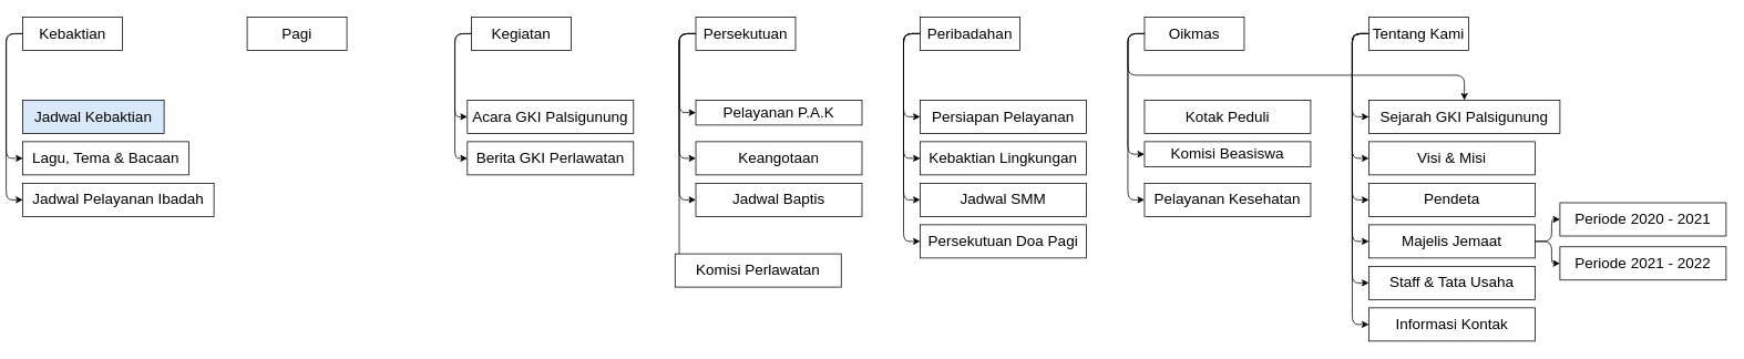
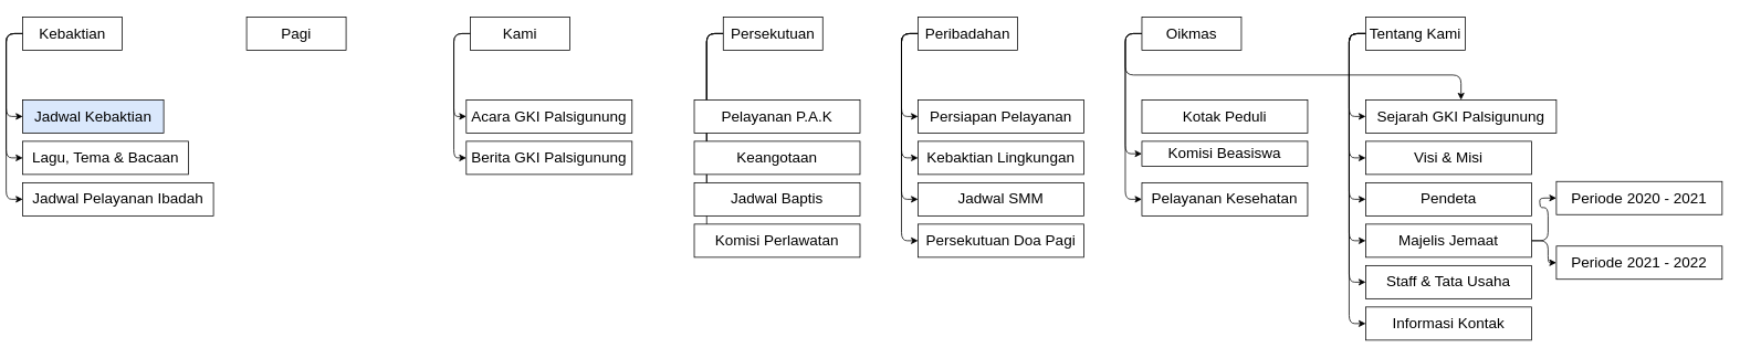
  <mxCell id="0" />
  <mxCell id="1" parent="0" />
+ <mxCell id="2" style="edgeStyle=orthogonalEdgeStyle;orthogonalLoop=1;jettySize=auto;html=1;exitX=0;exitY=0.5;exitDx=0;exitDy=0;entryX=0;entryY=0.5;entryDx=0;entryDy=0;fontSize=18;" parent="1" source="5" target="31" edge="1"><mxGeometry relative="1" as="geometry" /></mxCell>
  <mxCell id="3" style="edgeStyle=orthogonalEdgeStyle;orthogonalLoop=1;jettySize=auto;html=1;exitX=0;exitY=0.5;exitDx=0;exitDy=0;entryX=0;entryY=0.5;entryDx=0;entryDy=0;fontSize=18;" parent="1" source="5" target="32" edge="1"><mxGeometry relative="1" as="geometry" /></mxCell>
  <mxCell id="4" style="edgeStyle=orthogonalEdgeStyle;orthogonalLoop=1;jettySize=auto;html=1;exitX=0;exitY=0.5;exitDx=0;exitDy=0;entryX=0;entryY=0.5;entryDx=0;entryDy=0;fontSize=18;" parent="1" source="5" target="33" edge="1"><mxGeometry relative="1" as="geometry" /></mxCell>
  <mxCell id="5" value="&lt;font style=&quot;font-size: 18px&quot;&gt;Kebaktian&lt;/font&gt;" style="whiteSpace=wrap;html=1;rounded=0;" parent="1" vertex="1"><mxGeometry x="20" y="20" width="120" height="40" as="geometry" /></mxCell>
  <mxCell id="6" value="&lt;font style=&quot;font-size: 18px&quot;&gt;Pagi&lt;/font&gt;" style="whiteSpace=wrap;html=1;rounded=0;" parent="1" vertex="1"><mxGeometry x="290" y="20" width="120" height="40" as="geometry" /></mxCell>
  <mxCell id="7" style="edgeStyle=orthogonalEdgeStyle;orthogonalLoop=1;jettySize=auto;html=1;exitX=0;exitY=0.5;exitDx=0;exitDy=0;entryX=0;entryY=0.5;entryDx=0;entryDy=0;fontSize=18;" parent="1" source="9" target="34" edge="1"><mxGeometry relative="1" as="geometry" /></mxCell>
  <mxCell id="8" style="edgeStyle=orthogonalEdgeStyle;orthogonalLoop=1;jettySize=auto;html=1;exitX=0;exitY=0.5;exitDx=0;exitDy=0;entryX=0;entryY=0.5;entryDx=0;entryDy=0;fontSize=18;" parent="1" source="9" target="35" edge="1"><mxGeometry relative="1" as="geometry" /></mxCell>
- <mxCell id="9" value="&lt;font style=&quot;font-size: 18px&quot;&gt;Kegiatan&lt;/font&gt;" style="whiteSpace=wrap;html=1;rounded=0;" parent="1" vertex="1"><mxGeometry x="560" y="20" width="120" height="40" as="geometry" /></mxCell>
+ <mxCell id="9" value="&lt;font style=&quot;font-size: 18px&quot;&gt;Kami&lt;/font&gt;" style="whiteSpace=wrap;html=1;rounded=0;" parent="1" vertex="1"><mxGeometry x="560" y="20" width="120" height="40" as="geometry" /></mxCell>
  <mxCell id="10" style="edgeStyle=orthogonalEdgeStyle;orthogonalLoop=1;jettySize=auto;html=1;exitX=0;exitY=0.5;exitDx=0;exitDy=0;entryX=0;entryY=0.5;entryDx=0;entryDy=0;fontSize=18;" parent="1" source="14" target="36" edge="1"><mxGeometry relative="1" as="geometry" /></mxCell>
  <mxCell id="11" style="edgeStyle=orthogonalEdgeStyle;orthogonalLoop=1;jettySize=auto;html=1;exitX=0;exitY=0.5;exitDx=0;exitDy=0;entryX=0;entryY=0.5;entryDx=0;entryDy=0;fontSize=18;" parent="1" source="14" target="37" edge="1"><mxGeometry relative="1" as="geometry" /></mxCell>
  <mxCell id="12" style="edgeStyle=orthogonalEdgeStyle;orthogonalLoop=1;jettySize=auto;html=1;exitX=0;exitY=0.5;exitDx=0;exitDy=0;entryX=0;entryY=0.5;entryDx=0;entryDy=0;fontSize=18;" parent="1" source="14" target="38" edge="1"><mxGeometry relative="1" as="geometry" /></mxCell>
  <mxCell id="13" style="edgeStyle=orthogonalEdgeStyle;orthogonalLoop=1;jettySize=auto;html=1;exitX=0;exitY=0.5;exitDx=0;exitDy=0;entryX=0;entryY=0.5;entryDx=0;entryDy=0;fontSize=18;" parent="1" source="14" target="39" edge="1"><mxGeometry relative="1" as="geometry" /></mxCell>
- <mxCell id="14" value="&lt;font style=&quot;font-size: 18px&quot;&gt;Persekutuan&lt;/font&gt;" style="whiteSpace=wrap;html=1;rounded=0;" parent="1" vertex="1"><mxGeometry x="830" y="20" width="120" height="40" as="geometry" /></mxCell>
+ <mxCell id="14" value="&lt;font style=&quot;font-size: 18px&quot;&gt;Persekutuan&lt;/font&gt;" style="whiteSpace=wrap;html=1;rounded=0;" parent="1" vertex="1"><mxGeometry x="865" y="20" width="120" height="40" as="geometry" /></mxCell>
  <mxCell id="15" style="edgeStyle=orthogonalEdgeStyle;orthogonalLoop=1;jettySize=auto;html=1;exitX=0;exitY=0.5;exitDx=0;exitDy=0;entryX=0;entryY=0.5;entryDx=0;entryDy=0;fontSize=18;" parent="1" source="19" target="40" edge="1"><mxGeometry relative="1" as="geometry" /></mxCell>
  <mxCell id="16" style="edgeStyle=orthogonalEdgeStyle;orthogonalLoop=1;jettySize=auto;html=1;exitX=0;exitY=0.5;exitDx=0;exitDy=0;entryX=0;entryY=0.5;entryDx=0;entryDy=0;fontSize=18;" parent="1" source="19" target="41" edge="1"><mxGeometry relative="1" as="geometry" /></mxCell>
  <mxCell id="17" style="edgeStyle=orthogonalEdgeStyle;orthogonalLoop=1;jettySize=auto;html=1;exitX=0;exitY=0.5;exitDx=0;exitDy=0;entryX=0;entryY=0.5;entryDx=0;entryDy=0;fontSize=18;" parent="1" source="19" target="42" edge="1"><mxGeometry relative="1" as="geometry" /></mxCell>
  <mxCell id="18" style="edgeStyle=orthogonalEdgeStyle;orthogonalLoop=1;jettySize=auto;html=1;exitX=0;exitY=0.5;exitDx=0;exitDy=0;entryX=0;entryY=0.5;entryDx=0;entryDy=0;fontSize=18;" parent="1" source="19" target="43" edge="1"><mxGeometry relative="1" as="geometry" /></mxCell>
  <mxCell id="19" value="&lt;font style=&quot;font-size: 18px&quot;&gt;Peribadahan&lt;/font&gt;" style="whiteSpace=wrap;html=1;rounded=0;" parent="1" vertex="1"><mxGeometry x="1100" y="20" width="120" height="40" as="geometry" /></mxCell>
  <mxCell id="20" style="edgeStyle=orthogonalEdgeStyle;orthogonalLoop=1;jettySize=auto;html=1;exitX=0;exitY=0.5;exitDx=0;exitDy=0;fontSize=18;" parent="1" source="23" target="47" edge="1"><mxGeometry relative="1" as="geometry" /></mxCell>
  <mxCell id="21" style="edgeStyle=orthogonalEdgeStyle;orthogonalLoop=1;jettySize=auto;html=1;exitX=0;exitY=0.5;exitDx=0;exitDy=0;entryX=0;entryY=0.5;entryDx=0;entryDy=0;fontSize=18;" parent="1" source="23" target="45" edge="1"><mxGeometry relative="1" as="geometry" /></mxCell>
  <mxCell id="22" style="edgeStyle=orthogonalEdgeStyle;orthogonalLoop=1;jettySize=auto;html=1;exitX=0;exitY=0.5;exitDx=0;exitDy=0;entryX=0;entryY=0.5;entryDx=0;entryDy=0;fontSize=18;" parent="1" source="23" target="46" edge="1"><mxGeometry relative="1" as="geometry" /></mxCell>
  <mxCell id="23" value="&lt;font style=&quot;font-size: 18px&quot;&gt;Oikmas&lt;/font&gt;" style="whiteSpace=wrap;html=1;rounded=0;" parent="1" vertex="1"><mxGeometry x="1370" y="20" width="120" height="40" as="geometry" /></mxCell>
  <mxCell id="24" style="edgeStyle=orthogonalEdgeStyle;orthogonalLoop=1;jettySize=auto;html=1;exitX=0;exitY=0.5;exitDx=0;exitDy=0;entryX=0;entryY=0.5;entryDx=0;entryDy=0;fontSize=18;" parent="1" source="30" target="47" edge="1"><mxGeometry relative="1" as="geometry" /></mxCell>
  <mxCell id="25" style="edgeStyle=orthogonalEdgeStyle;orthogonalLoop=1;jettySize=auto;html=1;exitX=0;exitY=0.5;exitDx=0;exitDy=0;entryX=0;entryY=0.5;entryDx=0;entryDy=0;fontSize=18;" parent="1" source="30" target="48" edge="1"><mxGeometry relative="1" as="geometry" /></mxCell>
  <mxCell id="26" style="edgeStyle=orthogonalEdgeStyle;orthogonalLoop=1;jettySize=auto;html=1;exitX=0;exitY=0.5;exitDx=0;exitDy=0;entryX=0;entryY=0.5;entryDx=0;entryDy=0;fontSize=18;" parent="1" source="30" target="49" edge="1"><mxGeometry relative="1" as="geometry" /></mxCell>
  <mxCell id="27" style="edgeStyle=orthogonalEdgeStyle;orthogonalLoop=1;jettySize=auto;html=1;exitX=0;exitY=0.5;exitDx=0;exitDy=0;entryX=0;entryY=0.5;entryDx=0;entryDy=0;fontSize=18;" parent="1" source="30" target="52" edge="1"><mxGeometry relative="1" as="geometry" /></mxCell>
  <mxCell id="28" style="edgeStyle=orthogonalEdgeStyle;orthogonalLoop=1;jettySize=auto;html=1;exitX=0;exitY=0.5;exitDx=0;exitDy=0;entryX=0;entryY=0.5;entryDx=0;entryDy=0;fontSize=18;" parent="1" source="30" target="53" edge="1"><mxGeometry relative="1" as="geometry" /></mxCell>
  <mxCell id="29" style="edgeStyle=orthogonalEdgeStyle;orthogonalLoop=1;jettySize=auto;html=1;exitX=0;exitY=0.5;exitDx=0;exitDy=0;entryX=0;entryY=0.5;entryDx=0;entryDy=0;fontSize=18;" parent="1" source="30" target="54" edge="1"><mxGeometry relative="1" as="geometry" /></mxCell>
  <mxCell id="30" value="&lt;font style=&quot;font-size: 18px&quot;&gt;Tentang Kami&lt;/font&gt;" style="whiteSpace=wrap;html=1;rounded=0;" parent="1" vertex="1"><mxGeometry x="1640" y="20" width="120" height="40" as="geometry" /></mxCell>
  <mxCell id="31" value="&lt;font style=&quot;font-size: 18px&quot;&gt;Jadwal Kebaktian&lt;/font&gt;" style="whiteSpace=wrap;html=1;rounded=0;fillColor=#dae8fc;" parent="1" vertex="1"><mxGeometry x="20" y="120" width="170" height="40" as="geometry" /></mxCell>
  <mxCell id="32" value="&lt;font style=&quot;font-size: 18px&quot;&gt;Lagu, Tema &amp;amp; Bacaan&lt;/font&gt;" style="whiteSpace=wrap;html=1;rounded=0;" parent="1" vertex="1"><mxGeometry x="20" y="170" width="200" height="40" as="geometry" /></mxCell>
  <mxCell id="33" value="&lt;font style=&quot;font-size: 18px&quot;&gt;Jadwal Pelayanan Ibadah&lt;/font&gt;" style="whiteSpace=wrap;html=1;rounded=0;" parent="1" vertex="1"><mxGeometry x="20" y="220" width="230" height="40" as="geometry" /></mxCell>
  <mxCell id="34" value="&lt;font style=&quot;font-size: 18px&quot;&gt;Acara GKI Palsigunung&lt;/font&gt;" style="whiteSpace=wrap;html=1;rounded=0;" parent="1" vertex="1"><mxGeometry x="555" y="120" width="200" height="40" as="geometry" /></mxCell>
- <mxCell id="35" value="&lt;font style=&quot;font-size: 18px&quot;&gt;Berita GKI Perlawatan&lt;/font&gt;" style="whiteSpace=wrap;html=1;rounded=0;" parent="1" vertex="1"><mxGeometry x="555" y="170" width="200" height="40" as="geometry" /></mxCell>
- <mxCell id="36" value="&lt;font style=&quot;font-size: 18px&quot;&gt;Pelayanan P.A.K&lt;/font&gt;" style="whiteSpace=wrap;html=1;rounded=0;" parent="1" vertex="1"><mxGeometry x="830" y="120" width="200" height="30" as="geometry" /></mxCell>
+ <mxCell id="35" value="&lt;font style=&quot;font-size: 18px&quot;&gt;Berita GKI Palsigunung&lt;/font&gt;" style="whiteSpace=wrap;html=1;rounded=0;" parent="1" vertex="1"><mxGeometry x="555" y="170" width="200" height="40" as="geometry" /></mxCell>
+ <mxCell id="36" value="&lt;font style=&quot;font-size: 18px&quot;&gt;Pelayanan P.A.K&lt;/font&gt;" style="whiteSpace=wrap;html=1;rounded=0;" parent="1" vertex="1"><mxGeometry x="830" y="120" width="200" height="40" as="geometry" /></mxCell>
  <mxCell id="37" value="&lt;font style=&quot;font-size: 18px&quot;&gt;Keangotaan&lt;/font&gt;" style="whiteSpace=wrap;html=1;rounded=0;" parent="1" vertex="1"><mxGeometry x="830" y="170" width="200" height="40" as="geometry" /></mxCell>
  <mxCell id="38" value="&lt;font style=&quot;font-size: 18px&quot;&gt;Jadwal Baptis&lt;/font&gt;" style="whiteSpace=wrap;html=1;rounded=0;" parent="1" vertex="1"><mxGeometry x="830" y="220" width="200" height="40" as="geometry" /></mxCell>
- <mxCell id="39" value="&lt;font style=&quot;font-size: 18px&quot;&gt;Komisi Perlawatan&lt;/font&gt;" style="whiteSpace=wrap;html=1;rounded=0;" parent="1" vertex="1"><mxGeometry x="805" y="305" width="200" height="40" as="geometry" /></mxCell>
+ <mxCell id="39" value="&lt;font style=&quot;font-size: 18px&quot;&gt;Komisi Perlawatan&lt;/font&gt;" style="whiteSpace=wrap;html=1;rounded=0;" parent="1" vertex="1"><mxGeometry x="830" y="270" width="200" height="40" as="geometry" /></mxCell>
  <mxCell id="40" value="&lt;font style=&quot;font-size: 18px&quot;&gt;Persiapan Pelayanan&lt;/font&gt;" style="whiteSpace=wrap;html=1;rounded=0;" parent="1" vertex="1"><mxGeometry x="1100" y="120" width="200" height="40" as="geometry" /></mxCell>
  <mxCell id="41" value="&lt;font style=&quot;font-size: 18px&quot;&gt;Kebaktian Lingkungan&lt;/font&gt;" style="whiteSpace=wrap;html=1;rounded=0;" parent="1" vertex="1"><mxGeometry x="1100" y="170" width="200" height="40" as="geometry" /></mxCell>
  <mxCell id="42" value="&lt;font style=&quot;font-size: 18px&quot;&gt;Jadwal SMM&lt;/font&gt;" style="whiteSpace=wrap;html=1;rounded=0;" parent="1" vertex="1"><mxGeometry x="1100" y="220" width="200" height="40" as="geometry" /></mxCell>
  <mxCell id="43" value="&lt;font style=&quot;font-size: 18px&quot;&gt;Persekutuan Doa Pagi&lt;/font&gt;" style="whiteSpace=wrap;html=1;rounded=0;" parent="1" vertex="1"><mxGeometry x="1100" y="270" width="200" height="40" as="geometry" /></mxCell>
  <mxCell id="44" value="&lt;font style=&quot;font-size: 18px&quot;&gt;Kotak Peduli&lt;/font&gt;" style="whiteSpace=wrap;html=1;rounded=0;" parent="1" vertex="1"><mxGeometry x="1370" y="120" width="200" height="40" as="geometry" /></mxCell>
  <mxCell id="45" value="&lt;font style=&quot;font-size: 18px&quot;&gt;Komisi Beasiswa&lt;/font&gt;" style="whiteSpace=wrap;html=1;rounded=0;" parent="1" vertex="1"><mxGeometry x="1370" y="170" width="200" height="30" as="geometry" /></mxCell>
  <mxCell id="46" value="&lt;font style=&quot;font-size: 18px&quot;&gt;Pelayanan Kesehatan&lt;/font&gt;" style="whiteSpace=wrap;html=1;rounded=0;" parent="1" vertex="1"><mxGeometry x="1370" y="220" width="200" height="40" as="geometry" /></mxCell>
  <mxCell id="47" value="&lt;font style=&quot;font-size: 18px&quot;&gt;Sejarah GKI Palsigunung&lt;/font&gt;" style="whiteSpace=wrap;html=1;rounded=0;" parent="1" vertex="1"><mxGeometry x="1640" y="120" width="230" height="40" as="geometry" /></mxCell>
  <mxCell id="48" value="&lt;font style=&quot;font-size: 18px&quot;&gt;Visi &amp;amp; Misi&lt;/font&gt;" style="whiteSpace=wrap;html=1;rounded=0;" parent="1" vertex="1"><mxGeometry x="1640" y="170" width="200" height="40" as="geometry" /></mxCell>
  <mxCell id="49" value="&lt;font style=&quot;font-size: 18px&quot;&gt;Pendeta&lt;/font&gt;" style="whiteSpace=wrap;html=1;rounded=0;" parent="1" vertex="1"><mxGeometry x="1640" y="220" width="200" height="40" as="geometry" /></mxCell>
  <mxCell id="50" style="edgeStyle=orthogonalEdgeStyle;orthogonalLoop=1;jettySize=auto;html=1;exitX=1;exitY=0.5;exitDx=0;exitDy=0;entryX=0;entryY=0.5;entryDx=0;entryDy=0;fontSize=18;" parent="1" source="52" target="55" edge="1"><mxGeometry relative="1" as="geometry" /></mxCell>
  <mxCell id="51" style="edgeStyle=orthogonalEdgeStyle;orthogonalLoop=1;jettySize=auto;html=1;exitX=1;exitY=0.5;exitDx=0;exitDy=0;entryX=0;entryY=0.5;entryDx=0;entryDy=0;fontSize=18;" parent="1" source="52" target="56" edge="1"><mxGeometry relative="1" as="geometry" /></mxCell>
  <mxCell id="52" value="&lt;font style=&quot;font-size: 18px&quot;&gt;Majelis Jemaat&lt;/font&gt;" style="whiteSpace=wrap;html=1;rounded=0;" parent="1" vertex="1"><mxGeometry x="1640" y="270" width="200" height="40" as="geometry" /></mxCell>
  <mxCell id="53" value="&lt;font style=&quot;font-size: 18px&quot;&gt;Staff &amp;amp; Tata Usaha&lt;/font&gt;" style="whiteSpace=wrap;html=1;rounded=0;" parent="1" vertex="1"><mxGeometry x="1640" y="320" width="200" height="40" as="geometry" /></mxCell>
  <mxCell id="54" value="&lt;font style=&quot;font-size: 18px&quot;&gt;Informasi Kontak&lt;/font&gt;" style="whiteSpace=wrap;html=1;rounded=0;" parent="1" vertex="1"><mxGeometry x="1640" y="370" width="200" height="40" as="geometry" /></mxCell>
- <mxCell id="55" value="&lt;font style=&quot;font-size: 18px&quot;&gt;Periode 2020 - 2021&lt;/font&gt;" style="whiteSpace=wrap;html=1;rounded=0;" parent="1" vertex="1"><mxGeometry x="1870" y="243.5" width="200" height="40" as="geometry" /></mxCell>
+ <mxCell id="55" value="&lt;font style=&quot;font-size: 18px&quot;&gt;Periode 2020 - 2021&lt;/font&gt;" style="whiteSpace=wrap;html=1;rounded=0;" parent="1" vertex="1"><mxGeometry x="1870" y="218.5" width="200" height="40" as="geometry" /></mxCell>
  <mxCell id="56" value="&lt;font style=&quot;font-size: 18px&quot;&gt;Periode 2021 - 2022&lt;/font&gt;" style="whiteSpace=wrap;html=1;rounded=0;" parent="1" vertex="1"><mxGeometry x="1870" y="296.5" width="200" height="40" as="geometry" /></mxCell>
